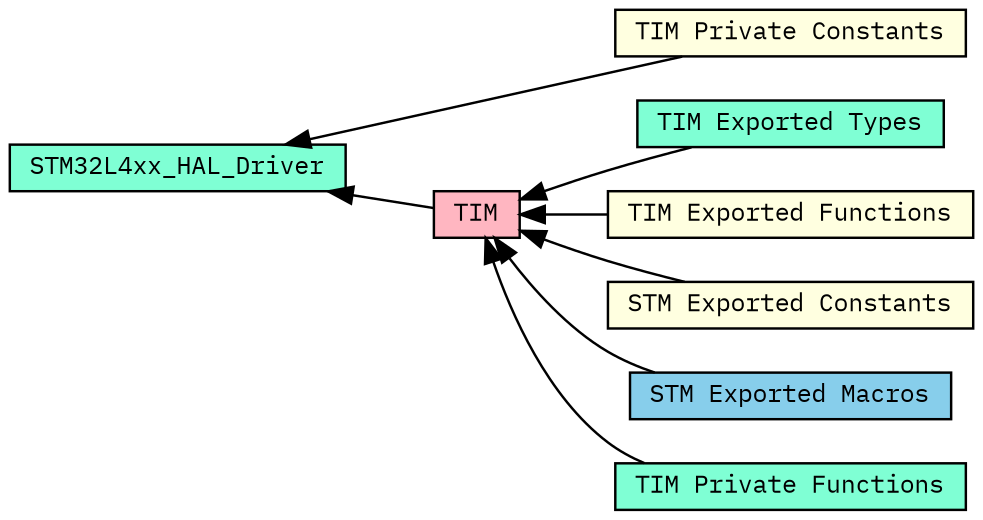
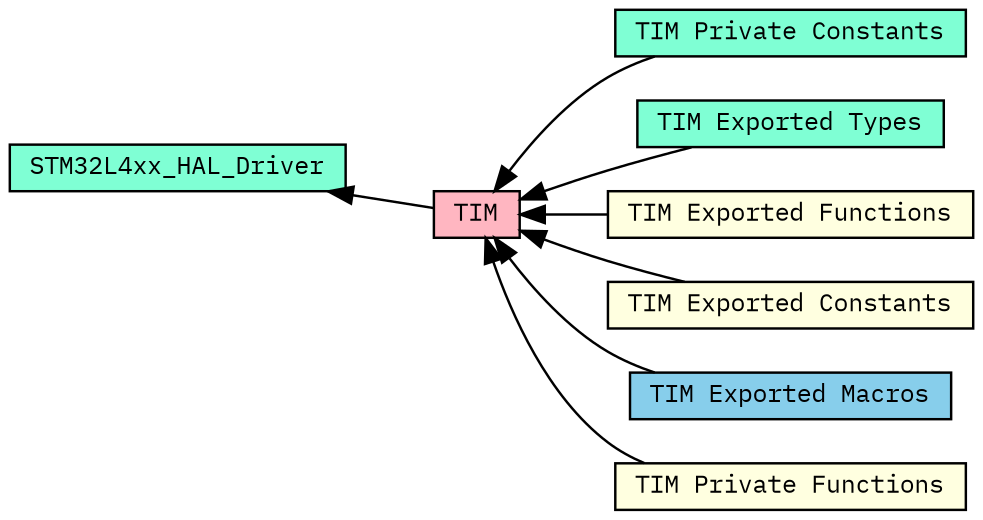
  digraph {
    fontname="IBM Plex Mono"
    rankdir=LR
    node [color=black fillcolor=aquamarine fontname="IBM Plex Mono" fontsize=10 shape=box style=filled]
    edge [dir=back fontname="IBM Plex Mono" fontsize=10 labelfontname=Helvetica labelfontsize=10 shape=plaintext style=solid]
    n1 [height=0.2 label="TIM Exported Types" width=0.4]
-   n2 [fillcolor=lightyellow height=0.2 label="TIM Private Constants" width=0.4]
+   n2 [height=0.2 label="TIM Private Constants" width=0.4]
    n3 [fillcolor=lightyellow height=0.2 label="TIM Exported Functions" width=0.4]
    n4 [height=0.2 label=STM32L4xx_HAL_Driver width=0.4]
    n5 [fillcolor=lightpink fontcolor=black height=0.2 label=TIM width=0.4]
-   n6 [fillcolor=lightyellow height=0.2 label="STM Exported Constants" width=0.4]
-   n7 [fillcolor=skyblue height=0.2 label="STM Exported Macros" width=0.4]
-   n8 [height=0.2 label="TIM Private Functions" width=0.4]
+   n6 [fillcolor=lightyellow height=0.2 label="TIM Exported Constants" width=0.4]
+   n7 [fillcolor=skyblue height=0.2 label="TIM Exported Macros" width=0.4]
+   n8 [fillcolor=lightyellow height=0.2 label="TIM Private Functions" width=0.4]
    n4 -> n5
    n5 -> n1
-   n4 -> n2
+   n5 -> n2
    n5 -> n3
    n5 -> n6
    n5 -> n7
    n5 -> n8
  }
